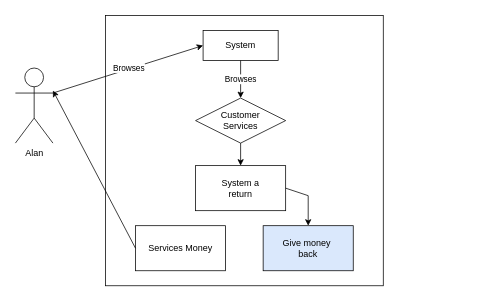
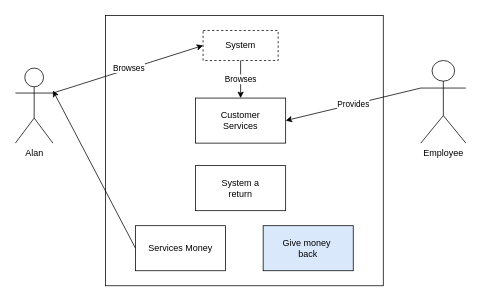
  <mxCell id="0" />
  <mxCell id="1" parent="0" />
  <mxCell id="2" value="" style="rounded=0;whiteSpace=wrap;html=1;" parent="1" vertex="1"><mxGeometry x="140" y="20" width="370" height="360" as="geometry" /></mxCell>
  <mxCell id="3" value="Alan" style="shape=umlActor;verticalLabelPosition=bottom;verticalAlign=top;html=1;outlineConnect=0;" parent="1" vertex="1"><mxGeometry x="20" y="90" width="50" height="100" as="geometry" /></mxCell>
- <mxCell id="4" value="System" style="rounded=0;whiteSpace=wrap;html=1;" parent="1" vertex="1"><mxGeometry x="270" y="40" width="100" height="40" as="geometry" /></mxCell>
+ <mxCell id="4" value="System" style="rounded=0;whiteSpace=wrap;html=1;dashed=1;" parent="1" vertex="1"><mxGeometry x="270" y="40" width="100" height="40" as="geometry" /></mxCell>
  <mxCell id="5" value="" style="endArrow=classic;html=1;rounded=0;exitX=1;exitY=0.333;exitDx=0;exitDy=0;exitPerimeter=0;entryX=0;entryY=0.5;entryDx=0;entryDy=0;" parent="1" source="3" target="4" edge="1"><mxGeometry width="50" height="50" relative="1" as="geometry"><mxPoint x="90" y="100" as="sourcePoint" /><mxPoint x="110" y="0" as="targetPoint" /></mxGeometry></mxCell>
  <mxCell id="6" value="Browses" style="edgeLabel;html=1;align=center;verticalAlign=middle;resizable=0;points=[];" vertex="1" connectable="0" parent="5"><mxGeometry x="-0.477" y="1" relative="1" as="geometry"><mxPoint x="48" y="-16" as="offset" /></mxGeometry></mxCell>
- <mxCell id="7" value="Customer&lt;br&gt;Services" style="rhombus;whiteSpace=wrap;html=1;" parent="1" vertex="1"><mxGeometry x="260" y="130" width="120" height="60" as="geometry" /></mxCell>
+ <mxCell id="7" value="Customer&lt;br&gt;Services" style="rounded=0;whiteSpace=wrap;html=1;" parent="1" vertex="1"><mxGeometry x="260" y="130" width="120" height="60" as="geometry" /></mxCell>
  <mxCell id="8" value="Browses" style="endArrow=classic;html=1;rounded=0;exitX=0.5;exitY=1;exitDx=0;exitDy=0;entryX=0.5;entryY=0;entryDx=0;entryDy=0;" parent="1" source="4" target="7" edge="1"><mxGeometry width="50" height="50" relative="1" as="geometry"><mxPoint x="390" y="100" as="sourcePoint" /><mxPoint x="440" y="50" as="targetPoint" /></mxGeometry></mxCell>
+ <mxCell id="9" value="Employee" style="shape=umlActor;verticalLabelPosition=bottom;verticalAlign=top;html=1;outlineConnect=0;" parent="1" vertex="1"><mxGeometry x="560" y="80" width="60" height="110" as="geometry" /></mxCell>
+ <mxCell id="10" value="Provides" style="endArrow=classic;html=1;rounded=0;exitX=0;exitY=0.333;exitDx=0;exitDy=0;exitPerimeter=0;entryX=1;entryY=0.5;entryDx=0;entryDy=0;" parent="1" source="9" target="7" edge="1"><mxGeometry width="50" height="50" relative="1" as="geometry"><mxPoint x="510" y="40" as="sourcePoint" /><mxPoint x="510" y="-20" as="targetPoint" /></mxGeometry></mxCell>
  <mxCell id="11" value="Services Money" style="rounded=0;whiteSpace=wrap;html=1;" parent="1" vertex="1"><mxGeometry x="180" y="300" width="120" height="60" as="geometry" /></mxCell>
  <mxCell id="12" value="System a&lt;br&gt;return" style="rounded=0;whiteSpace=wrap;html=1;" parent="1" vertex="1"><mxGeometry x="260" y="220" width="120" height="60" as="geometry" /></mxCell>
  <mxCell id="13" value="Give money&amp;nbsp;&lt;br&gt;back" style="rounded=0;whiteSpace=wrap;html=1;fillColor=#dae8fc;" parent="1" vertex="1"><mxGeometry x="350" y="300" width="120" height="60" as="geometry" /></mxCell>
- <mxCell id="14" value="" style="endArrow=classic;html=1;rounded=0;exitX=0.5;exitY=1;exitDx=0;exitDy=0;entryX=0.5;entryY=0;entryDx=0;entryDy=0;" edge="1" parent="1" source="7" target="12"><mxGeometry width="50" height="50" relative="1" as="geometry"><mxPoint x="10" y="330" as="sourcePoint" /><mxPoint x="60" y="280" as="targetPoint" /></mxGeometry></mxCell>
  <mxCell id="15" value="" style="endArrow=classic;html=1;rounded=0;exitX=0;exitY=0.5;exitDx=0;exitDy=0;" edge="1" parent="1" source="11"><mxGeometry width="50" height="50" relative="1" as="geometry"><mxPoint x="70" y="320" as="sourcePoint" /><mxPoint x="70" y="120" as="targetPoint" /></mxGeometry></mxCell>
- <mxCell id="16" value="" style="endArrow=classic;html=1;rounded=0;exitX=1;exitY=0.5;exitDx=0;exitDy=0;entryX=0.5;entryY=0;entryDx=0;entryDy=0;" edge="1" parent="1" source="12" target="13"><mxGeometry width="50" height="50" relative="1" as="geometry"><mxPoint x="30" y="360" as="sourcePoint" /><mxPoint x="420" y="440" as="targetPoint" /><Array as="points"><mxPoint x="410" y="260" /></Array></mxGeometry></mxCell>
